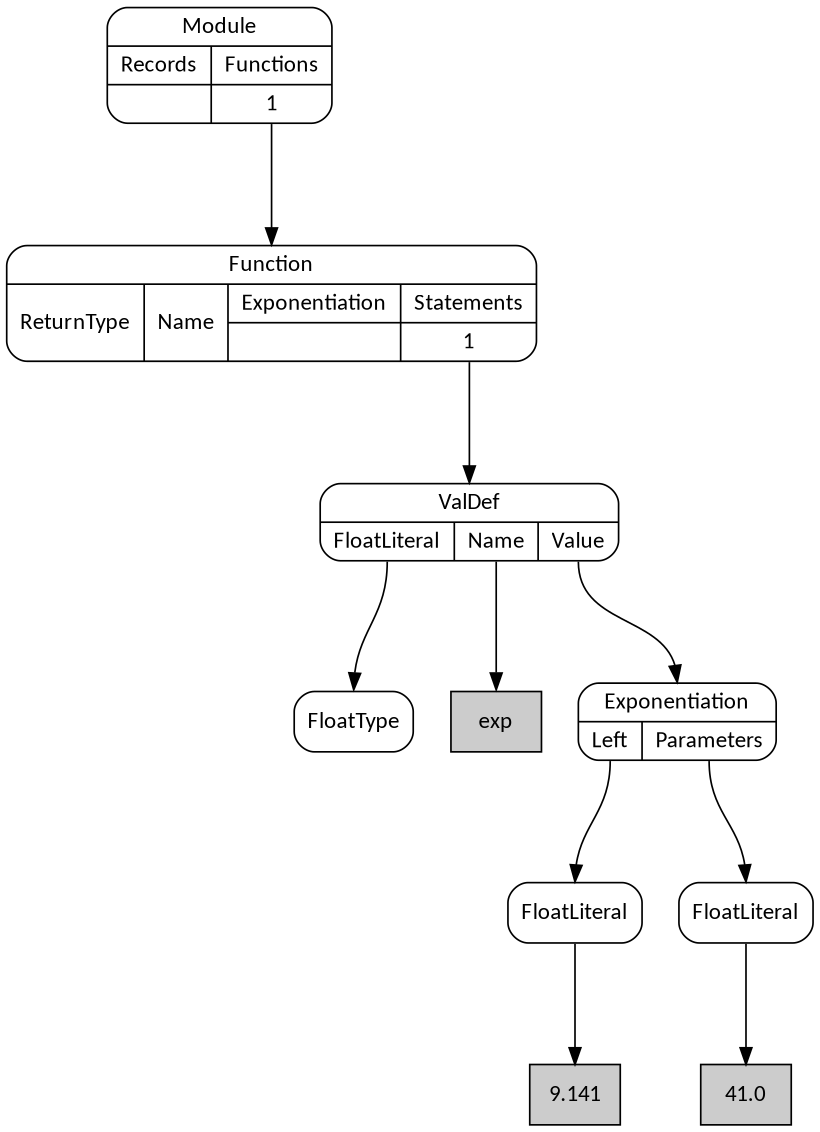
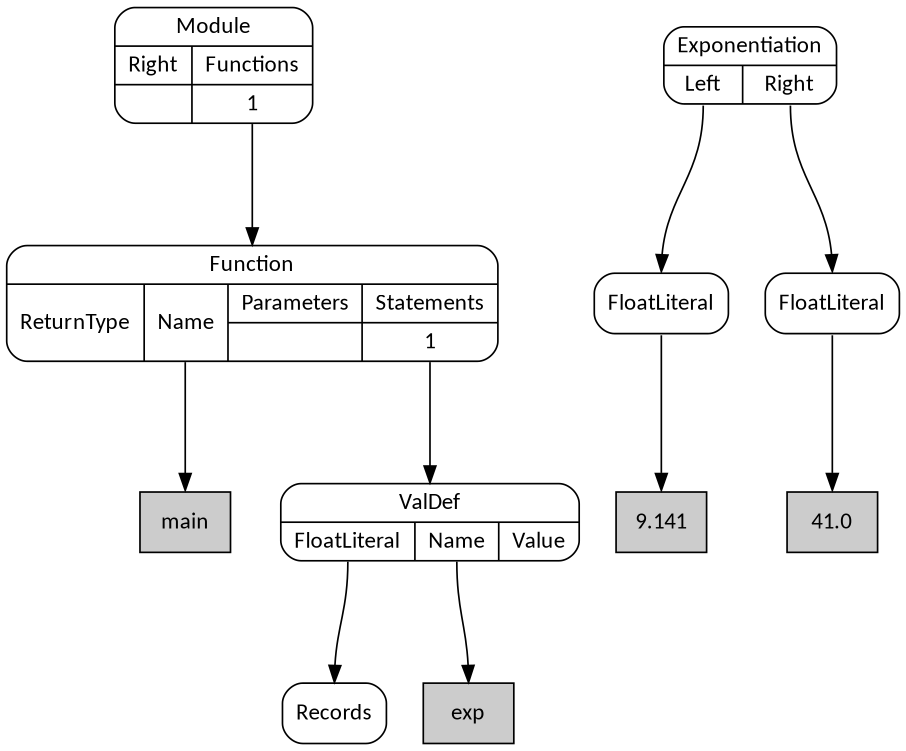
  digraph {
    nodesep=0.3
    ordering=out
    ranksep=1
    node [fillcolor=white fontname=Calibri shape=Mrecord style=filled]
    edge [headport=n tailport="p1:s"]
-   n2 [label=FloatType]
+   n1 [fillcolor="#cccccc" label=main shape=box]
+   n2 [label=Records]
    n3 [fillcolor="#cccccc" label=exp shape=box]
    n4 [fillcolor="#cccccc" label=9.141 shape=box]
    n5 [label=FloatLiteral]
    n6 [fillcolor="#cccccc" label=41.0 shape=box]
    n7 [label=FloatLiteral]
-   n8 [label="{Exponentiation|{<p0>Left|<p1>Parameters}}"]
+   n8 [label="{Exponentiation|{<p0>Left|<p1>Right}}"]
    n9 [label="{ValDef|{<p0>FloatLiteral|<p1>Name|<p2>Value}}"]
-   n10 [label="{Function|{<p0>ReturnType|<p1>Name|{Exponentiation|{}}|{Statements|{<p3_0>1}}}}"]
-   n11 [label="{Module|{{Records|{}}|{Functions|{<p1_0>1}}}}"]
+   n10 [label="{Function|{<p0>ReturnType|<p1>Name|{Parameters|{}}|{Statements|{<p3_0>1}}}}"]
+   n11 [label="{Module|{{Right|{}}|{Functions|{<p1_0>1}}}}"]
    n5 -> n4 [tailport=s]
    n7 -> n6 [tailport=s]
    n8 -> n5 [tailport="p0:s"]
    n8 -> n7
    n9 -> n2 [tailport="p0:s"]
    n9 -> n3
-   n9 -> n8 [tailport="p2:s"]
+   n10 -> n1
    n10 -> n9 [tailport="p3_0:s"]
    n11 -> n10 [tailport="p1_0:s"]
  }
